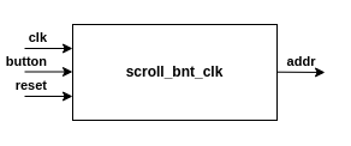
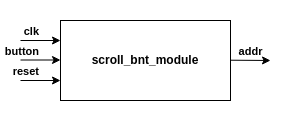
  <mxCell id="0" />
  <mxCell id="1" parent="0" />
- <mxCell id="2" value="&lt;b&gt;scroll_bnt_clk&lt;/b&gt;" style="rounded=0;whiteSpace=wrap;html=1;fontColor=default;fillColor=none;" vertex="1" parent="1"><mxGeometry x="60" y="20" width="170" height="80" as="geometry" /></mxCell>
+ <mxCell id="2" value="&lt;b&gt;scroll_bnt_module&lt;/b&gt;" style="rounded=0;whiteSpace=wrap;html=1;fontColor=default;fillColor=none;" vertex="1" parent="1"><mxGeometry x="60" y="20" width="170" height="80" as="geometry" /></mxCell>
  <mxCell id="3" value="clk" style="endArrow=classic;html=1;rounded=0;labelPosition=left;verticalLabelPosition=top;align=right;verticalAlign=bottom;labelBackgroundColor=none;fontStyle=1" edge="1" parent="1"><mxGeometry width="50" height="50" relative="1" as="geometry"><mxPoint x="20" y="40" as="sourcePoint" /><mxPoint x="60" y="40" as="targetPoint" /></mxGeometry></mxCell>
  <mxCell id="4" value="button" style="endArrow=classic;html=1;rounded=0;labelPosition=left;verticalLabelPosition=top;align=right;verticalAlign=bottom;labelBackgroundColor=none;fontStyle=1" edge="1" parent="1"><mxGeometry width="50" height="50" relative="1" as="geometry"><mxPoint x="20" y="59.5" as="sourcePoint" /><mxPoint x="60" y="59.5" as="targetPoint" /></mxGeometry></mxCell>
  <mxCell id="5" value="addr" style="endArrow=classic;html=1;rounded=0;labelPosition=center;verticalLabelPosition=top;align=center;verticalAlign=bottom;labelBackgroundColor=none;fontStyle=1" edge="1" parent="1"><mxGeometry width="50" height="50" relative="1" as="geometry"><mxPoint x="230" y="59.71" as="sourcePoint" /><mxPoint x="270" y="60" as="targetPoint" /></mxGeometry></mxCell>
  <mxCell id="6" value="reset" style="endArrow=classic;html=1;rounded=0;labelPosition=left;verticalLabelPosition=top;align=right;verticalAlign=bottom;labelBackgroundColor=none;fontStyle=1" edge="1" parent="1"><mxGeometry width="50" height="50" relative="1" as="geometry"><mxPoint x="20" y="80" as="sourcePoint" /><mxPoint x="60" y="80" as="targetPoint" /></mxGeometry></mxCell>
